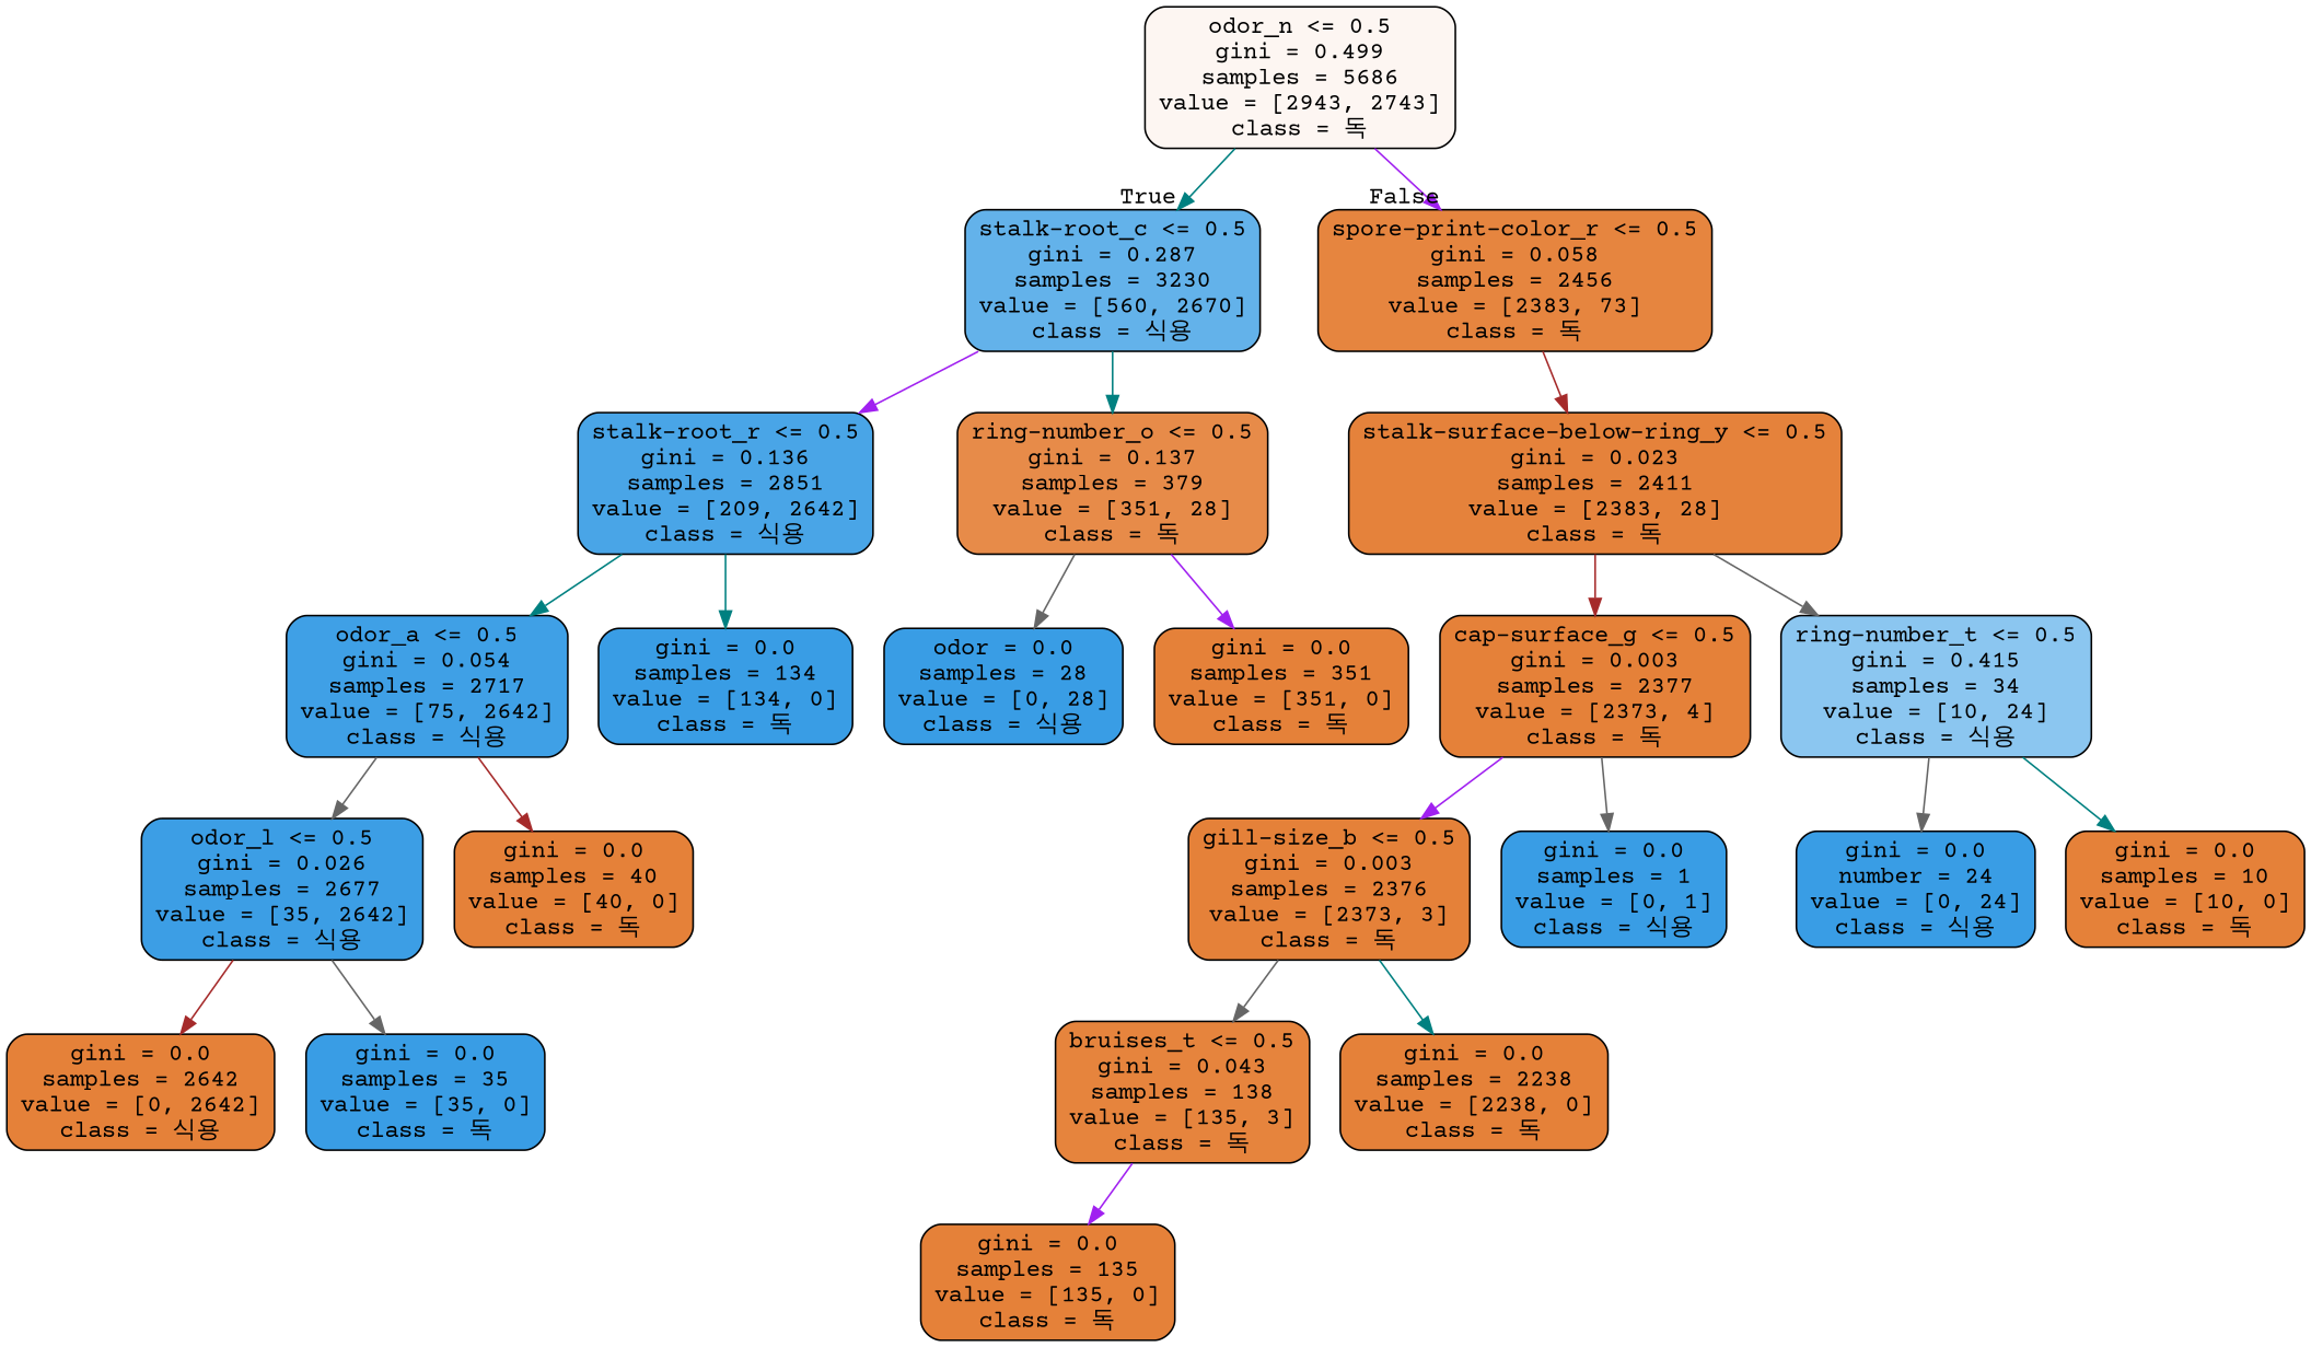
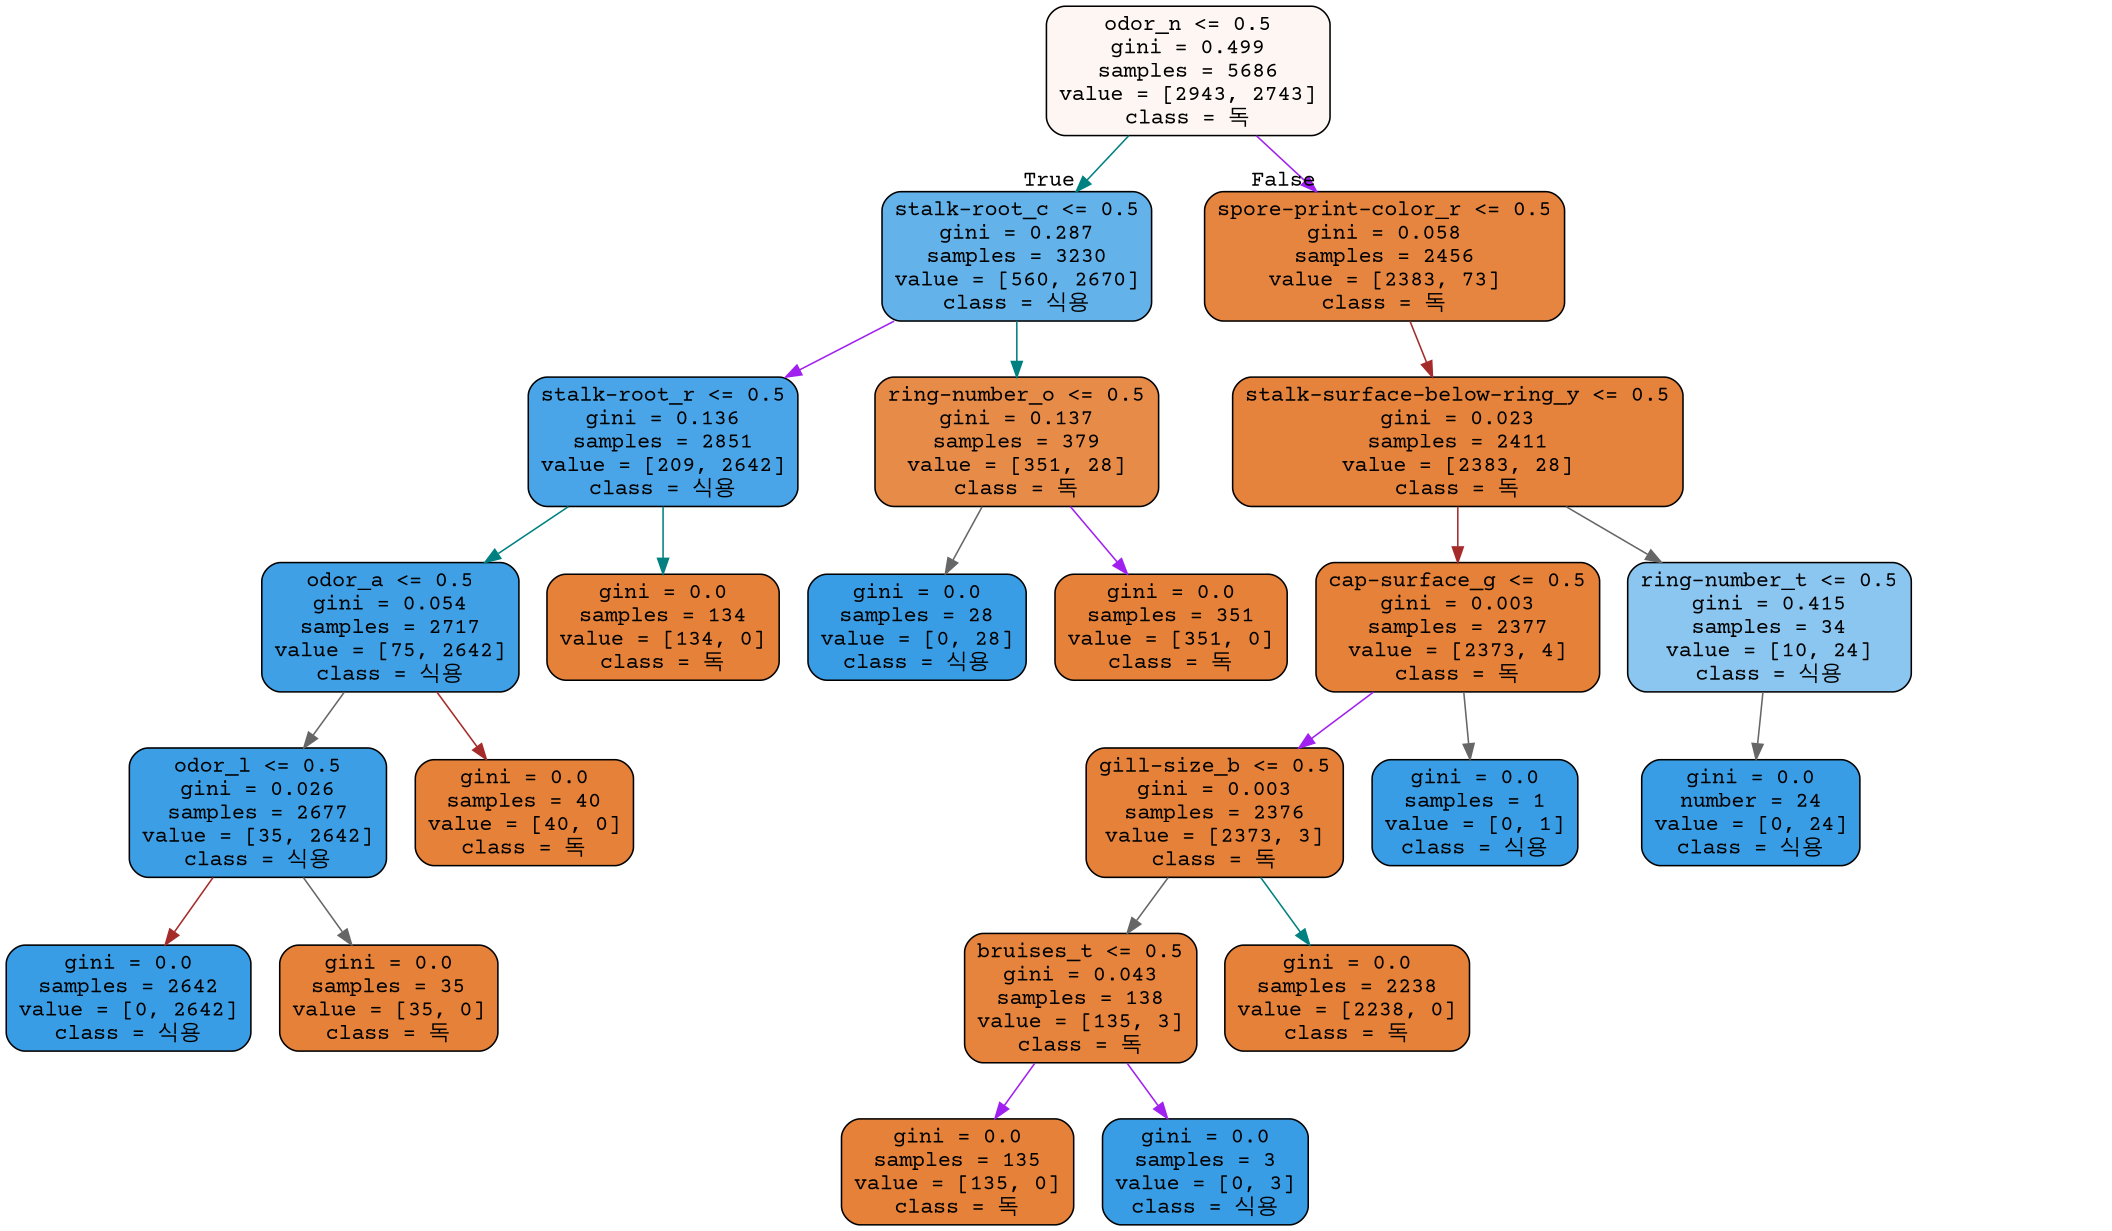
  digraph {
    fontname="Courier Prime"
    node [color=black fillcolor="#e58139" fontname="Courier Prime" shape=box style="filled, rounded"]
    edge [color=gray40 fontname="Courier Prime"]
    n1 [fillcolor="#fdf6f2" label="odor_n <= 0.5\ngini = 0.499\nsamples = 5686\nvalue = [2943, 2743]\nclass = 독"]
    n2 [fillcolor="#63b2ea" label="stalk-root_c <= 0.5\ngini = 0.287\nsamples = 3230\nvalue = [560, 2670]\nclass = 식용"]
    n3 [fillcolor="#e6853f" label="spore-print-color_r <= 0.5\ngini = 0.058\nsamples = 2456\nvalue = [2383, 73]\nclass = 독"]
    n4 [fillcolor="#49a5e7" label="stalk-root_r <= 0.5\ngini = 0.136\nsamples = 2851\nvalue = [209, 2642]\nclass = 식용"]
    n5 [fillcolor="#e78b49" label="ring-number_o <= 0.5\ngini = 0.137\nsamples = 379\nvalue = [351, 28]\nclass = 독"]
    n6 [fillcolor="#e5823b" label="stalk-surface-below-ring_y <= 0.5\ngini = 0.023\nsamples = 2411\nvalue = [2383, 28]\nclass = 독"]
    n7 [fillcolor="#3fa0e6" label="odor_a <= 0.5\ngini = 0.054\nsamples = 2717\nvalue = [75, 2642]\nclass = 식용"]
-   n8 [fillcolor="#399de5" label="gini = 0.0\nsamples = 134\nvalue = [134, 0]\nclass = 독"]
-   n9 [fillcolor="#399de5" label="odor = 0.0\nsamples = 28\nvalue = [0, 28]\nclass = 식용"]
+   n8 [label="gini = 0.0\nsamples = 134\nvalue = [134, 0]\nclass = 독"]
+   n9 [fillcolor="#399de5" label="gini = 0.0\nsamples = 28\nvalue = [0, 28]\nclass = 식용"]
    n10 [label="gini = 0.0\nsamples = 351\nvalue = [351, 0]\nclass = 독"]
    n11 [fillcolor="#3c9ee5" label="odor_l <= 0.5\ngini = 0.026\nsamples = 2677\nvalue = [35, 2642]\nclass = 식용"]
    n12 [label="gini = 0.0\nsamples = 40\nvalue = [40, 0]\nclass = 독"]
-   n13 [label="gini = 0.0\nsamples = 2642\nvalue = [0, 2642]\nclass = 식용"]
-   n14 [fillcolor="#399de5" label="gini = 0.0\nsamples = 35\nvalue = [35, 0]\nclass = 독"]
+   n13 [fillcolor="#399de5" label="gini = 0.0\nsamples = 2642\nvalue = [0, 2642]\nclass = 식용"]
+   n14 [label="gini = 0.0\nsamples = 35\nvalue = [35, 0]\nclass = 독"]
    n15 [label="cap-surface_g <= 0.5\ngini = 0.003\nsamples = 2377\nvalue = [2373, 4]\nclass = 독"]
    n16 [fillcolor="#8bc6f0" label="ring-number_t <= 0.5\ngini = 0.415\nsamples = 34\nvalue = [10, 24]\nclass = 식용"]
    n17 [label="gill-size_b <= 0.5\ngini = 0.003\nsamples = 2376\nvalue = [2373, 3]\nclass = 독"]
    n18 [fillcolor="#399de5" label="gini = 0.0\nsamples = 1\nvalue = [0, 1]\nclass = 식용"]
    n19 [fillcolor="#399de5" label="gini = 0.0\nnumber = 24\nvalue = [0, 24]\nclass = 식용"]
-   n20 [label="gini = 0.0\nsamples = 10\nvalue = [10, 0]\nclass = 독"]
    n21 [fillcolor="#e6843d" label="bruises_t <= 0.5\ngini = 0.043\nsamples = 138\nvalue = [135, 3]\nclass = 독"]
    n22 [label="gini = 0.0\nsamples = 2238\nvalue = [2238, 0]\nclass = 독"]
    n23 [label="gini = 0.0\nsamples = 135\nvalue = [135, 0]\nclass = 독"]
+   n24 [fillcolor="#399de5" label="gini = 0.0\nsamples = 3\nvalue = [0, 3]\nclass = 식용"]
    n1 -> n2 [color=teal headlabel=True labelangle=45 labeldistance=2.5]
    n1 -> n3 [color=purple headlabel=False labelangle=-45 labeldistance=2.5]
    n2 -> n4 [color=purple]
    n2 -> n5 [color=teal]
    n3 -> n6 [color=brown]
    n4 -> n7 [color=teal]
    n4 -> n8 [color=teal]
    n5 -> n9
    n5 -> n10 [color=purple]
    n6 -> n15 [color=brown]
    n6 -> n16
    n7 -> n11
    n7 -> n12 [color=brown]
    n11 -> n13 [color=brown]
    n11 -> n14
    n15 -> n17 [color=purple]
    n15 -> n18
    n16 -> n19
-   n16 -> n20 [color=teal]
    n17 -> n21
    n17 -> n22 [color=teal]
    n21 -> n23 [color=purple]
+   n21 -> n24 [color=purple]
  }
